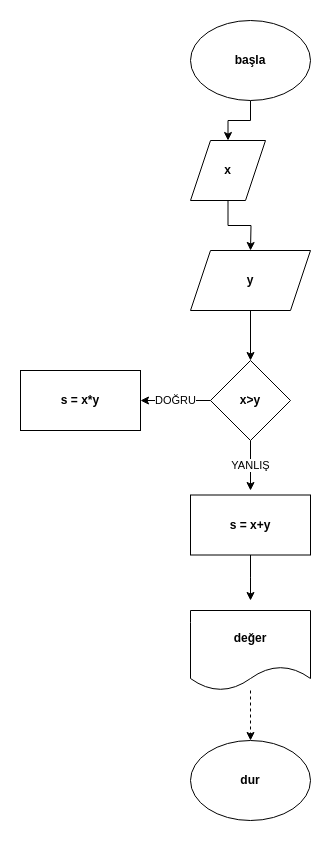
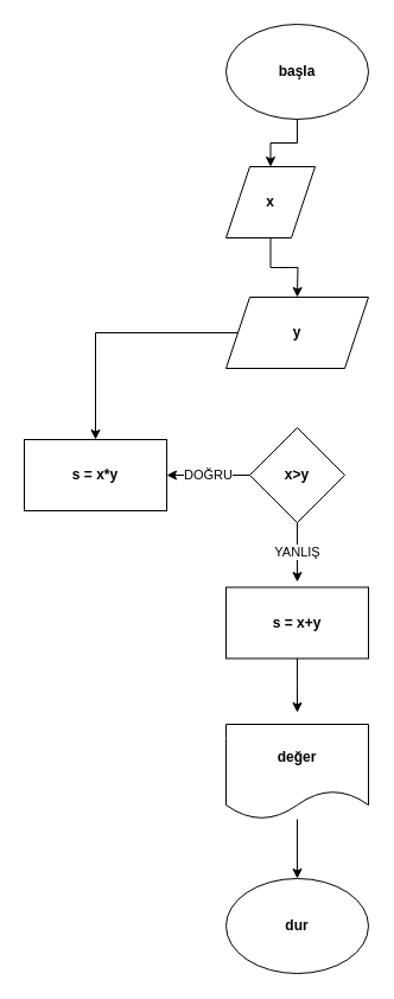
  <mxCell id="0" />
  <mxCell id="1" parent="0" />
  <mxCell id="2" style="edgeStyle=orthogonalEdgeStyle;rounded=0;orthogonalLoop=1;jettySize=auto;html=1;entryX=0.5;entryY=0;entryDx=0;entryDy=0;" edge="1" parent="1" source="3" target="5"><mxGeometry relative="1" as="geometry" /></mxCell>
  <mxCell id="3" value="&lt;b&gt;başla&lt;/b&gt;" style="ellipse;whiteSpace=wrap;html=1;" vertex="1" parent="1"><mxGeometry x="190" y="20" width="120" height="80" as="geometry" /></mxCell>
  <mxCell id="4" style="edgeStyle=orthogonalEdgeStyle;rounded=0;orthogonalLoop=1;jettySize=auto;html=1;" edge="1" parent="1" source="5"><mxGeometry relative="1" as="geometry"><mxPoint x="250" y="250" as="targetPoint" /></mxGeometry></mxCell>
  <mxCell id="5" value="&lt;b&gt;x&lt;/b&gt;" style="shape=parallelogram;perimeter=parallelogramPerimeter;whiteSpace=wrap;html=1;fixedSize=1;" vertex="1" parent="1"><mxGeometry x="190" y="140" width="75" height="60" as="geometry" /></mxCell>
- <mxCell id="6" style="edgeStyle=orthogonalEdgeStyle;rounded=0;orthogonalLoop=1;jettySize=auto;html=1;entryX=0.5;entryY=0;entryDx=0;entryDy=0;" edge="1" parent="1" source="7" target="10"><mxGeometry relative="1" as="geometry" /></mxCell>
+ <mxCell id="6" style="edgeStyle=orthogonalEdgeStyle;rounded=0;orthogonalLoop=1;jettySize=auto;html=1;" edge="1" parent="1" source="7" target="11"><mxGeometry relative="1" as="geometry" /></mxCell>
  <mxCell id="7" value="&lt;b&gt;y&lt;/b&gt;" style="shape=parallelogram;perimeter=parallelogramPerimeter;whiteSpace=wrap;html=1;fixedSize=1;" vertex="1" parent="1"><mxGeometry x="190" y="250" width="120" height="60" as="geometry" /></mxCell>
  <mxCell id="8" value="YANLIŞ" style="edgeStyle=orthogonalEdgeStyle;rounded=0;orthogonalLoop=1;jettySize=auto;html=1;" edge="1" parent="1" source="10"><mxGeometry relative="1" as="geometry"><mxPoint x="250" y="490" as="targetPoint" /></mxGeometry></mxCell>
  <mxCell id="9" value="DOĞRU" style="edgeStyle=orthogonalEdgeStyle;rounded=0;orthogonalLoop=1;jettySize=auto;html=1;" edge="1" parent="1" source="10" target="11"><mxGeometry relative="1" as="geometry" /></mxCell>
  <mxCell id="10" value="&lt;b&gt;x&amp;gt;y&lt;/b&gt;" style="rhombus;whiteSpace=wrap;html=1;" vertex="1" parent="1"><mxGeometry x="210" y="360" width="80" height="80" as="geometry" /></mxCell>
  <mxCell id="11" value="&lt;b&gt;s = x*y&lt;/b&gt;" style="rounded=0;whiteSpace=wrap;html=1;" vertex="1" parent="1"><mxGeometry x="20" y="370" width="120" height="60" as="geometry" /></mxCell>
  <mxCell id="12" style="edgeStyle=orthogonalEdgeStyle;rounded=0;orthogonalLoop=1;jettySize=auto;html=1;" edge="1" parent="1" source="13"><mxGeometry relative="1" as="geometry"><mxPoint x="250" y="600" as="targetPoint" /></mxGeometry></mxCell>
  <mxCell id="13" value="&lt;b&gt;s = x+y&lt;/b&gt;" style="rounded=0;whiteSpace=wrap;html=1;" vertex="1" parent="1"><mxGeometry x="190" y="494.5" width="120" height="60" as="geometry" /></mxCell>
- <mxCell id="14" style="edgeStyle=orthogonalEdgeStyle;rounded=0;orthogonalLoop=1;jettySize=auto;html=1;entryX=0.5;entryY=0;entryDx=0;entryDy=0;dashed=1;" edge="1" parent="1" source="15" target="16"><mxGeometry relative="1" as="geometry" /></mxCell>
+ <mxCell id="14" style="edgeStyle=orthogonalEdgeStyle;rounded=0;orthogonalLoop=1;jettySize=auto;html=1;entryX=0.5;entryY=0;entryDx=0;entryDy=0;" edge="1" parent="1" source="15" target="16"><mxGeometry relative="1" as="geometry" /></mxCell>
  <mxCell id="15" value="&lt;b&gt;değer&lt;/b&gt;" style="shape=document;whiteSpace=wrap;html=1;boundedLbl=1;" vertex="1" parent="1"><mxGeometry x="190" y="610" width="120" height="80" as="geometry" /></mxCell>
  <mxCell id="16" value="&lt;b&gt;dur&lt;/b&gt;" style="ellipse;whiteSpace=wrap;html=1;" vertex="1" parent="1"><mxGeometry x="190" y="740" width="120" height="80" as="geometry" /></mxCell>
